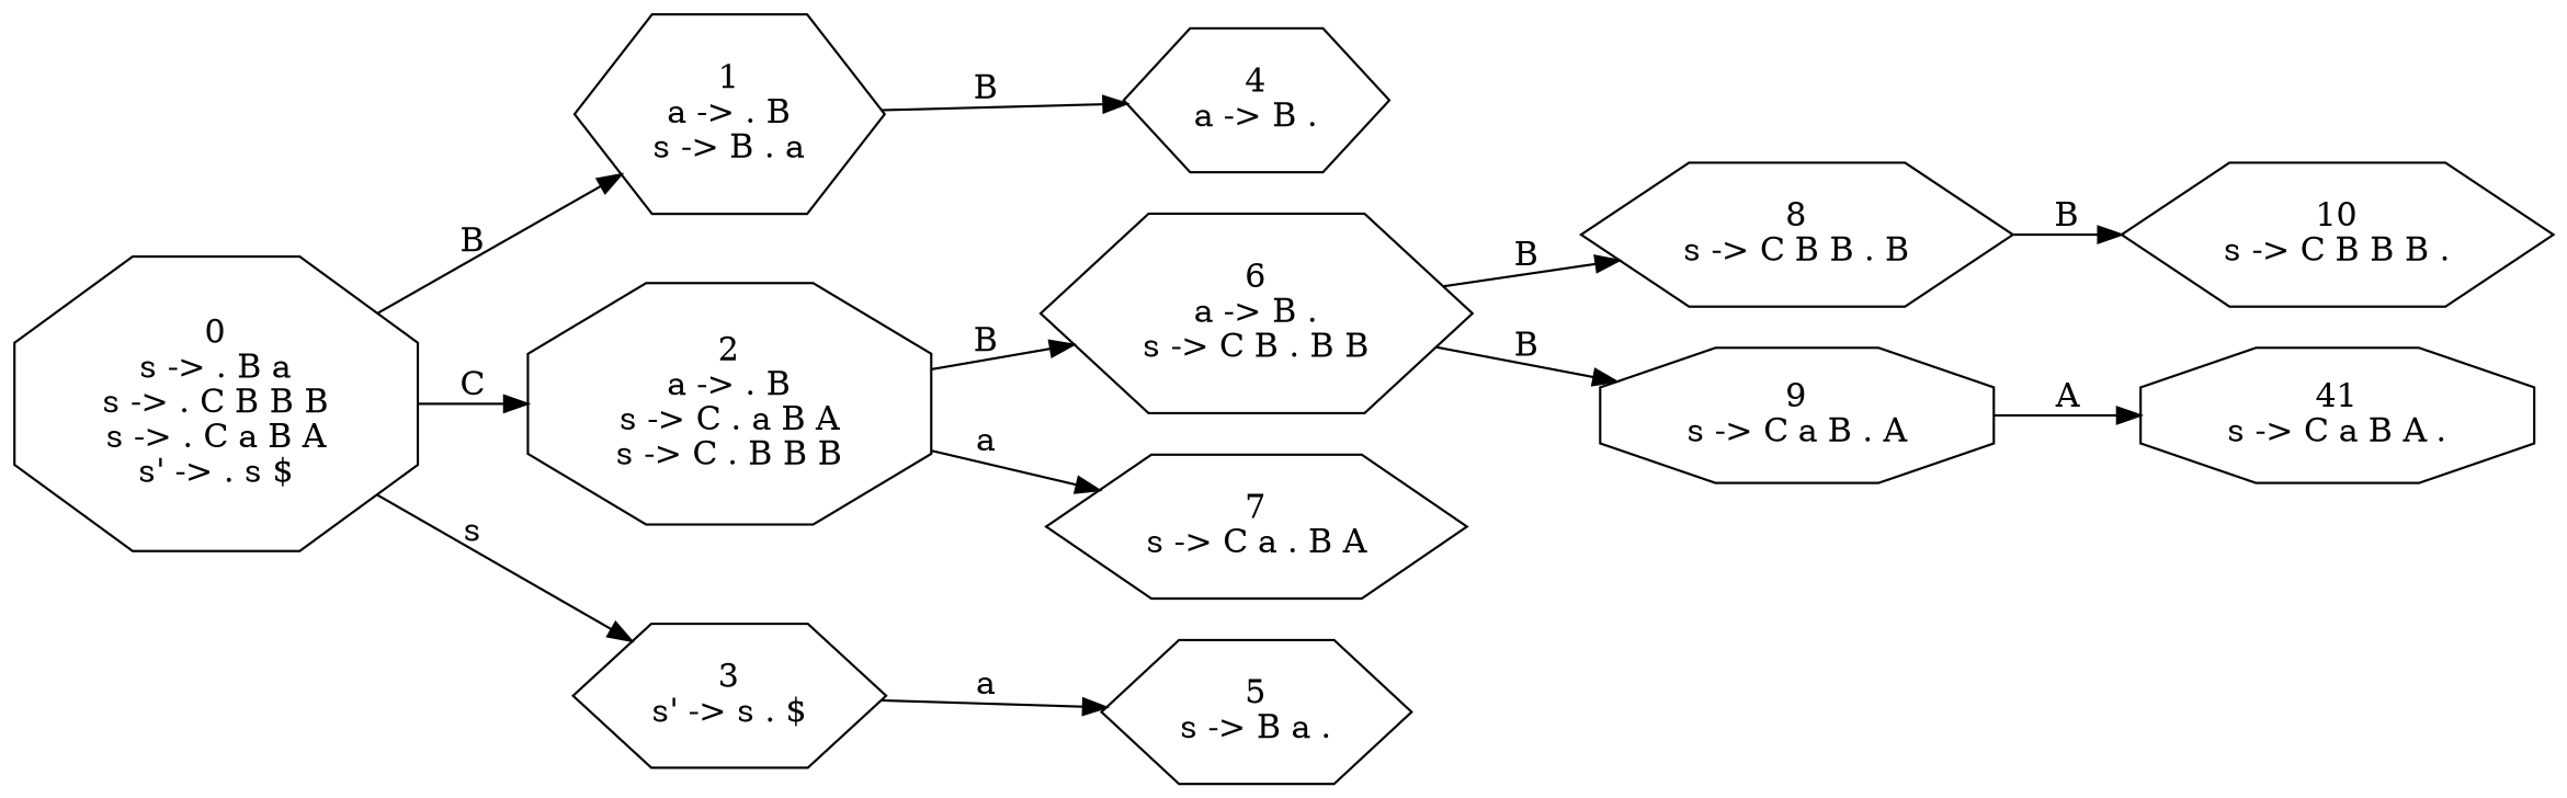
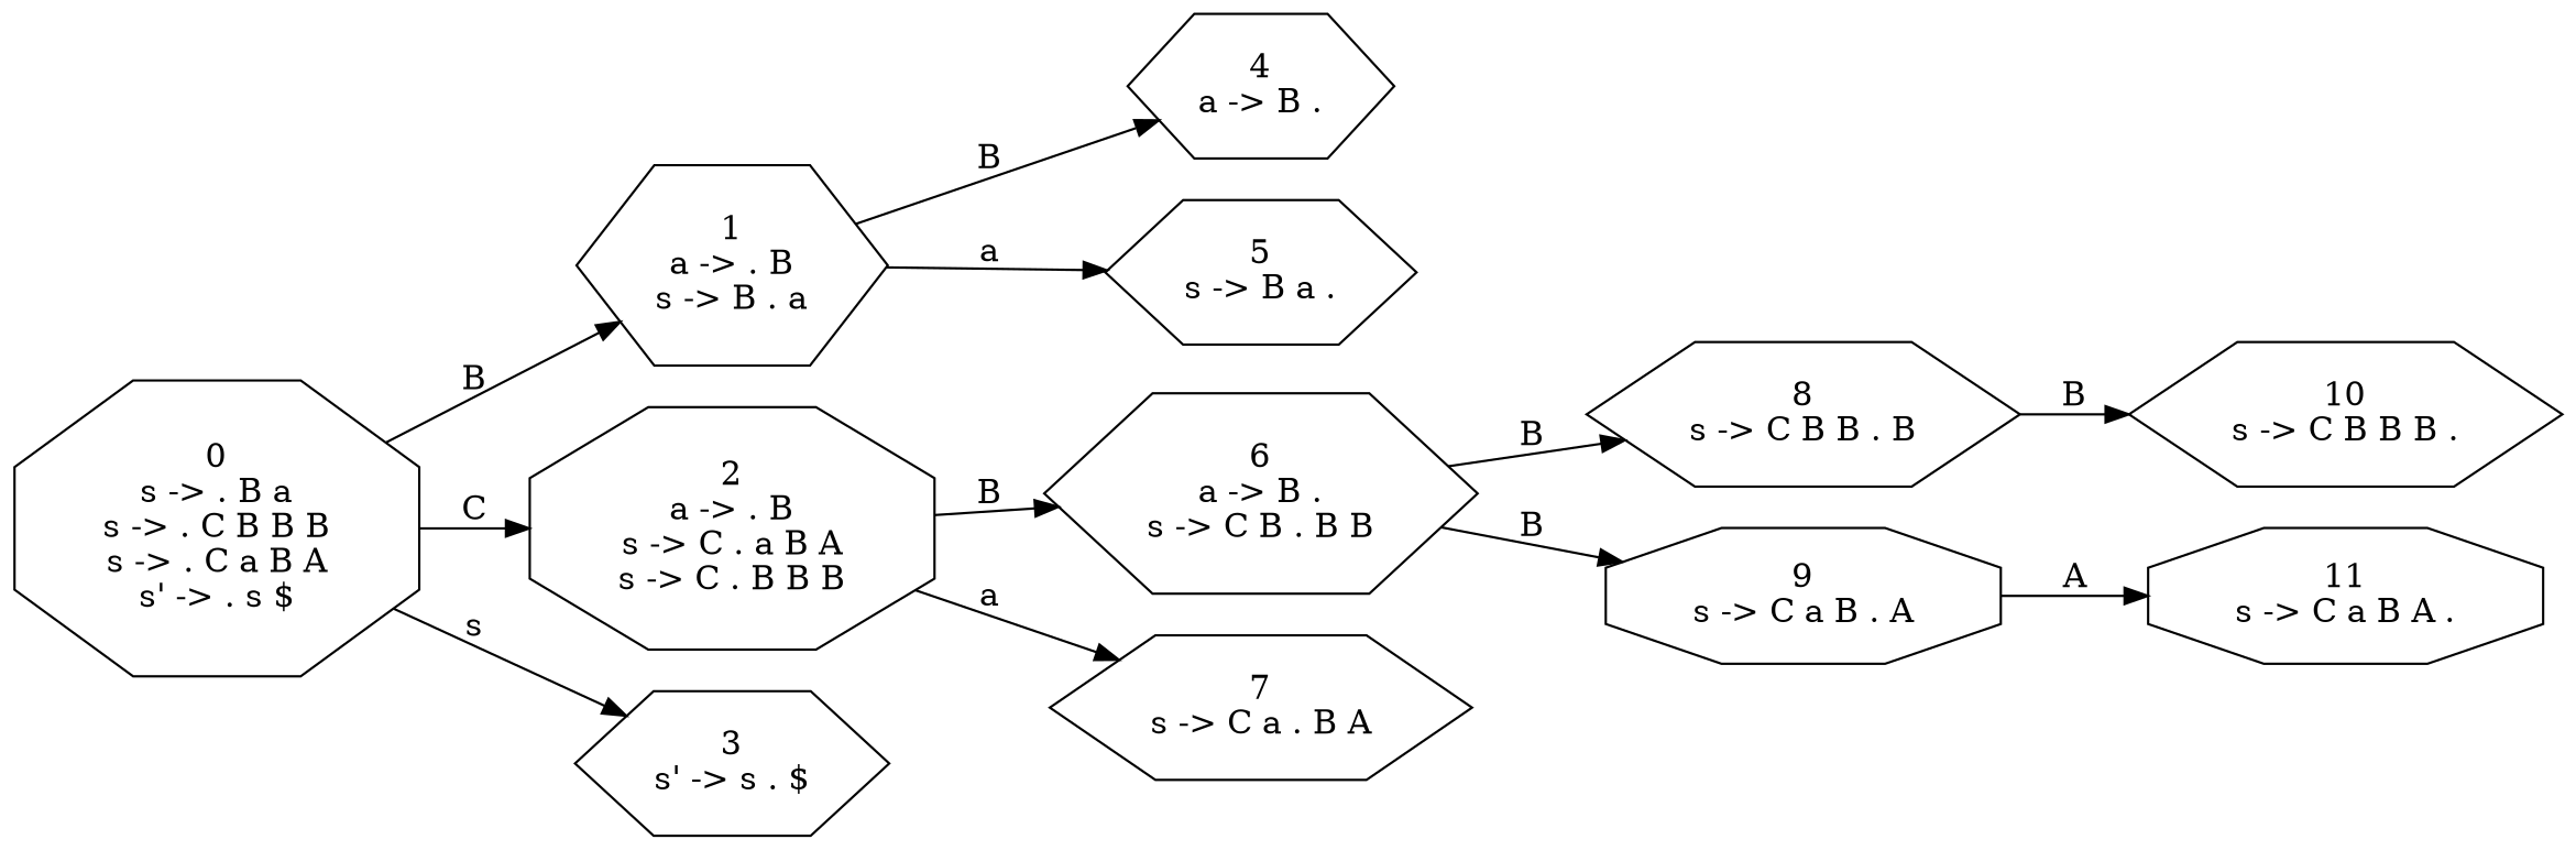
  digraph {
    rankdir=LR
    node [shape=hexagon]
    n1 [label="0\ns -> . B a\ns -> . C B B B\ns -> . C a B A\ns' -> . s $" shape=octagon]
    n2 [label="1\na -> . B\ns -> B . a"]
    n3 [label="2\na -> . B\ns -> C . a B A\ns -> C . B B B" shape=octagon]
    n4 [label="3\ns' -> s . $"]
    n5 [label="4\na -> B ."]
    n6 [label="5\ns -> B a ."]
    n7 [label="6\na -> B .\ns -> C B . B B"]
    n8 [label="7\ns -> C a . B A"]
    n9 [label="8\ns -> C B B . B"]
    n10 [label="9\ns -> C a B . A" shape=octagon]
    n11 [label="10\ns -> C B B B ."]
-   n12 [label="41\ns -> C a B A ." shape=octagon]
+   n12 [label="11\ns -> C a B A ." shape=octagon]
    n1 -> n2 [label=B]
    n1 -> n3 [label=C]
    n1 -> n4 [label=s]
    n2 -> n5 [label=B]
-   n4 -> n6 [label=a]
+   n2 -> n6 [label=a]
    n3 -> n7 [label=B]
    n3 -> n8 [label=a]
    n7 -> n9 [label=B]
    n7 -> n10 [label=B]
    n9 -> n11 [label=B]
    n10 -> n12 [label=A]
  }
